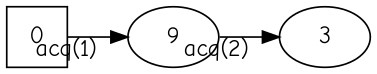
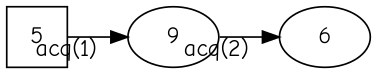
  digraph {
    fontname="Comic Neue"
    rankdir=LR
    node [fontname="Comic Neue"]
    edge [fontname="Comic Neue"]
-   0 [shape=square]
+   0 [shape=square label=5]
    n2 [label=9]
-   3
+   3 [label=6]
    0 -> n2 [xlabel="acq(1)"]
    n2 -> 3 [xlabel="acq(2)"]
  }
